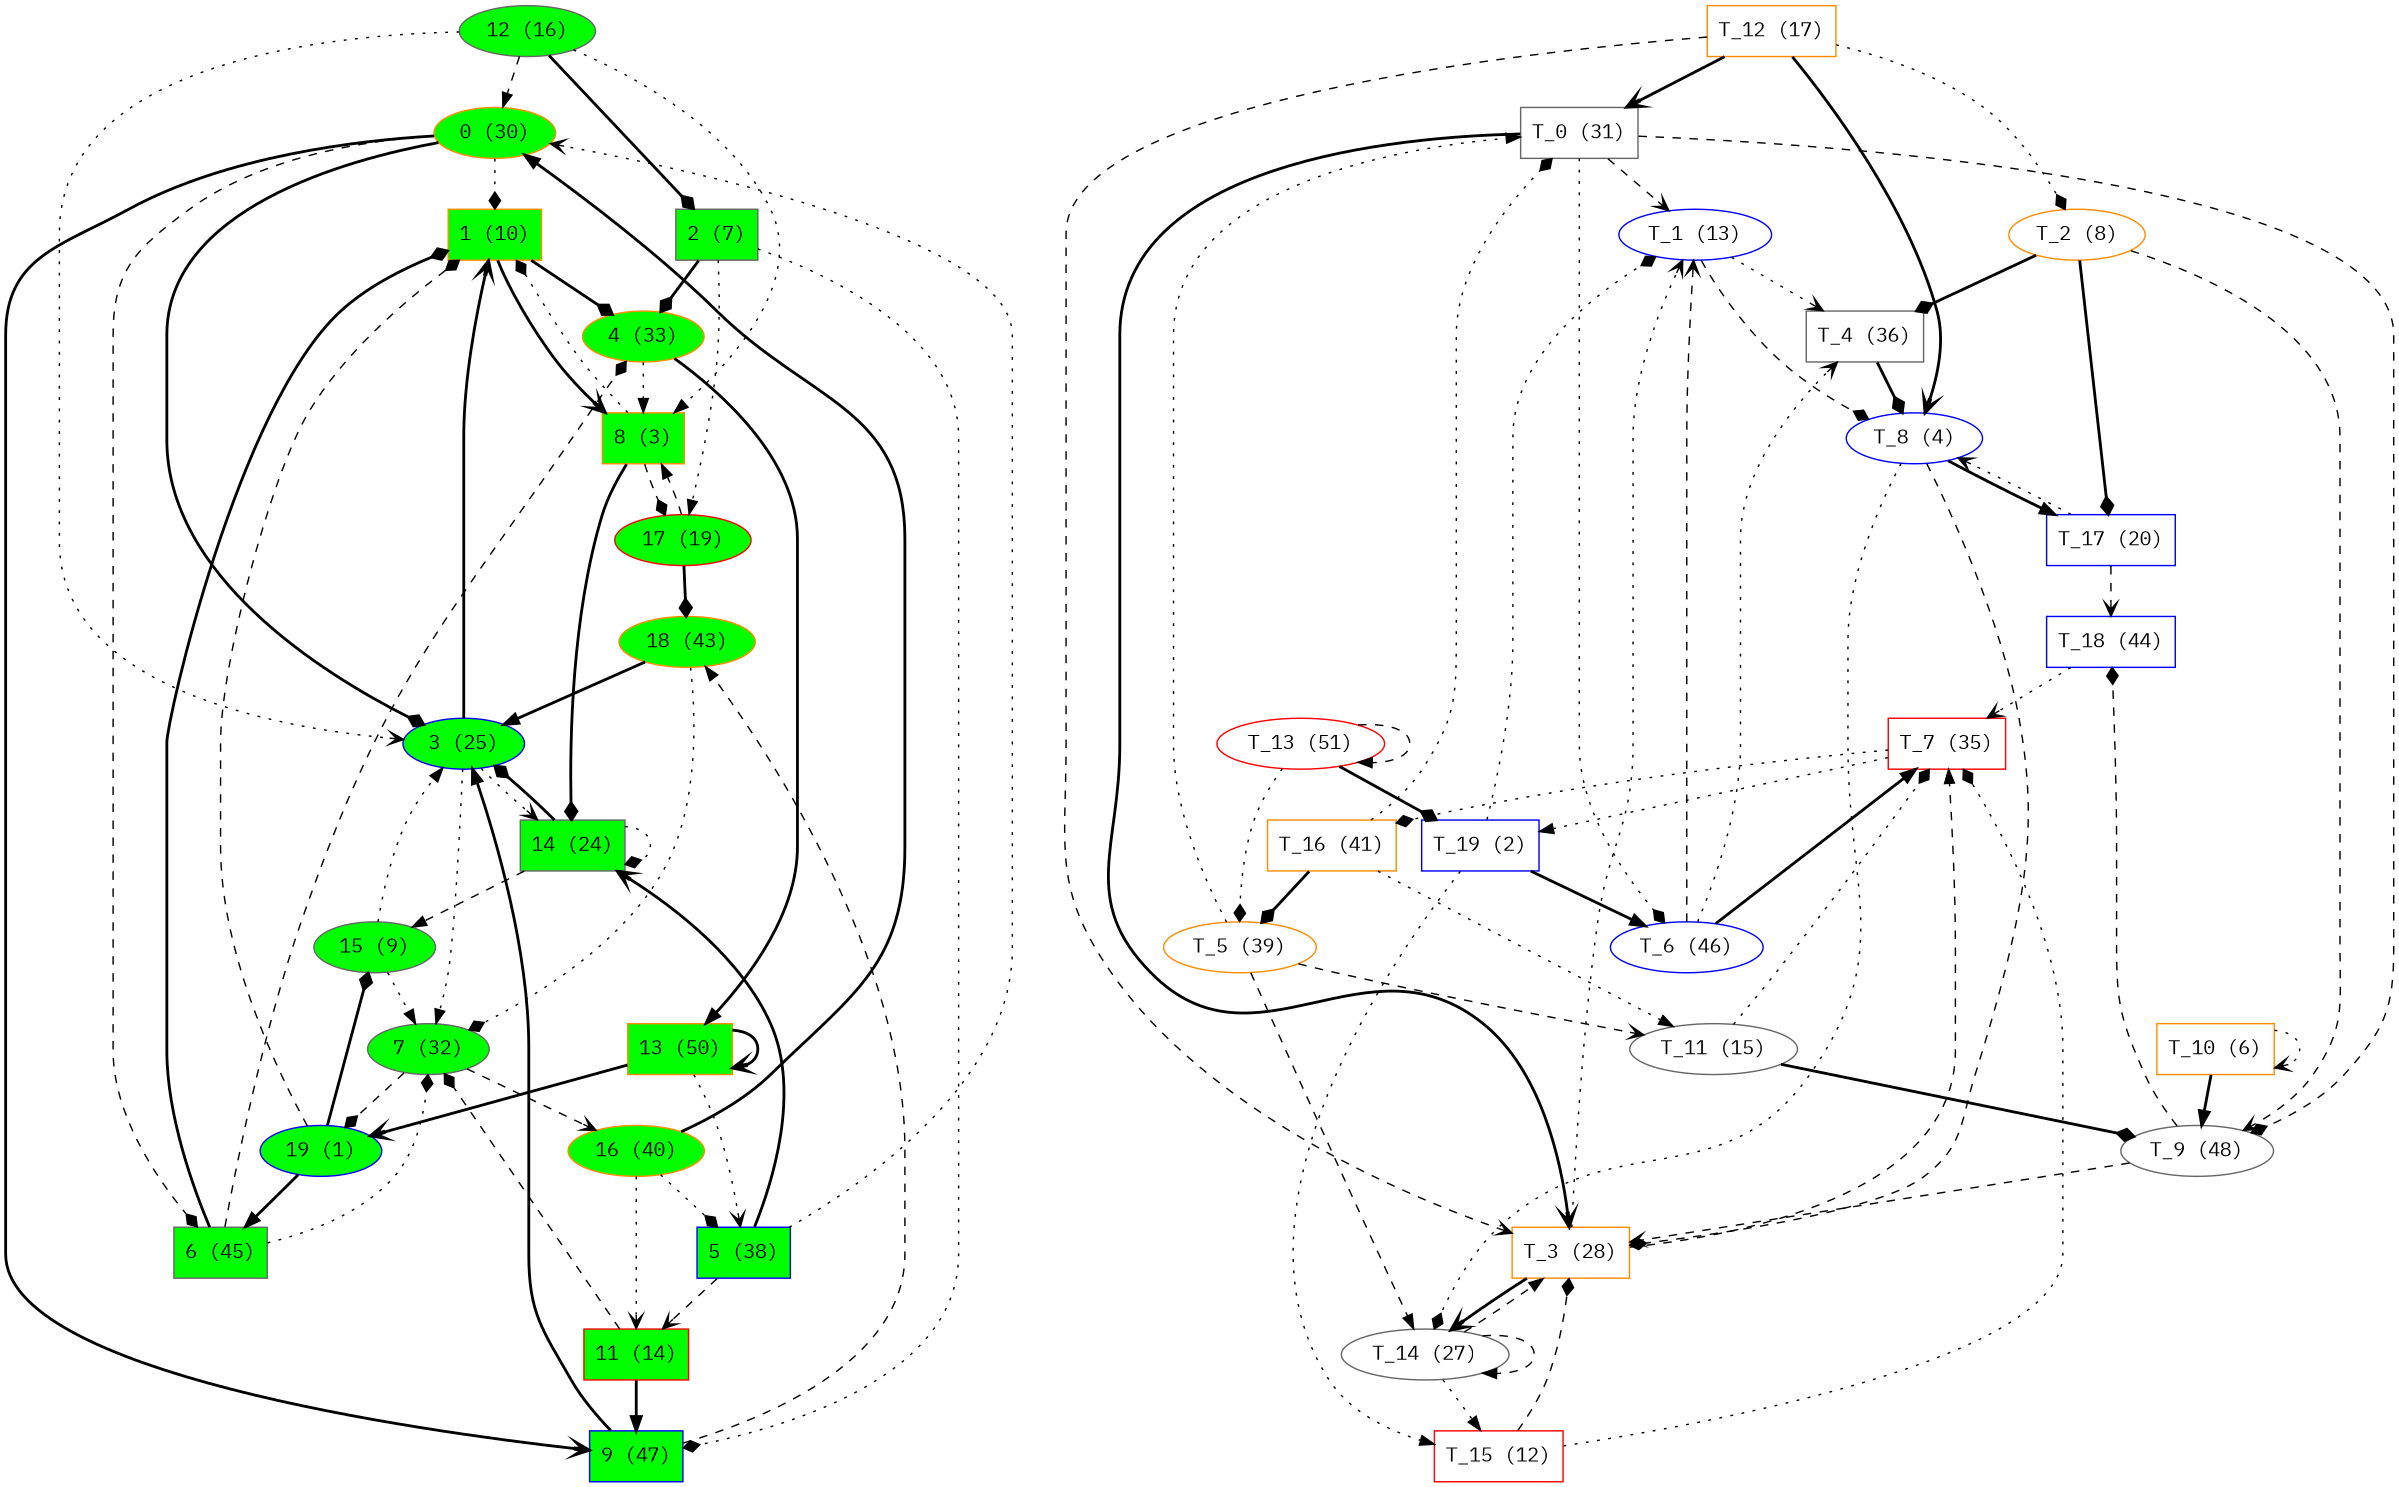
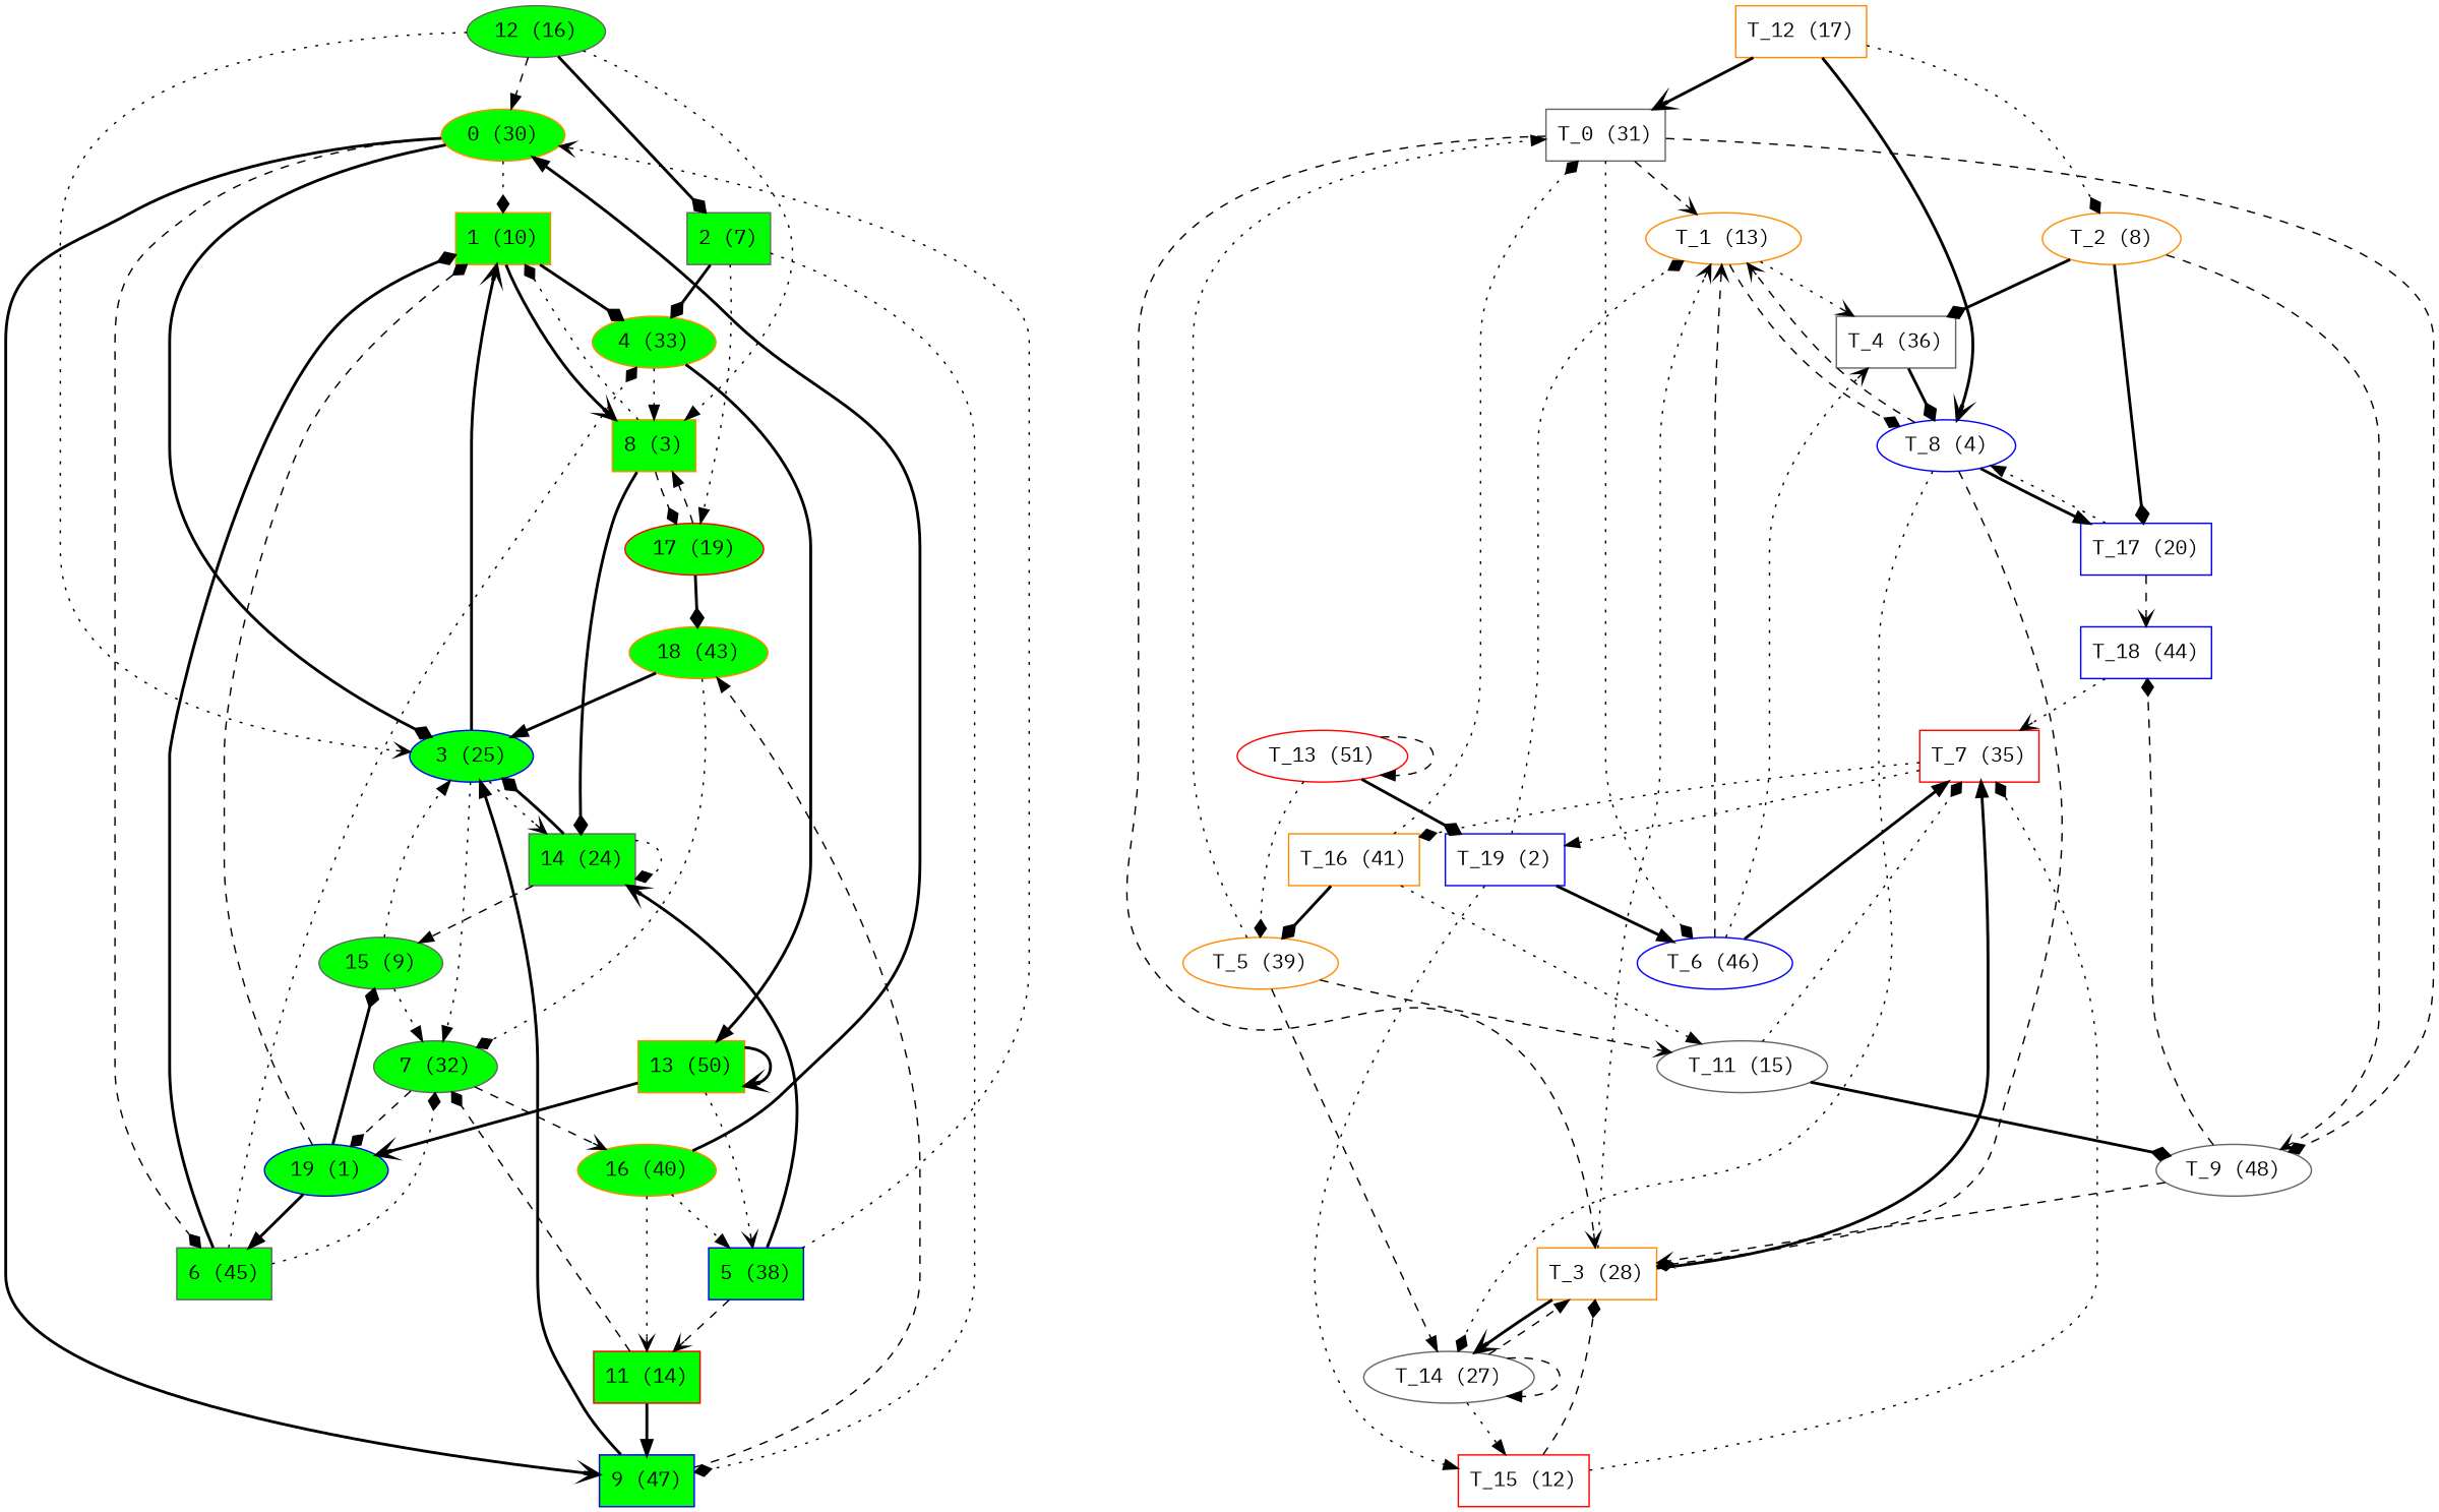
  digraph {
    fontname="IBM Plex Mono"
    node [color=darkorange fontname="IBM Plex Mono" shape=polygon]
    edge [arrowhead=diamond fontname="IBM Plex Mono" style=dotted]
    0 [fillcolor=green label="\N (30)" style=filled shape=""]
    1 [fillcolor=green label="\N (10)" style=filled]
    3 [color=blue fillcolor=green label="\N (25)" style=filled shape=""]
    6 [color=gray40 fillcolor=green label="\N (45)" style=filled]
    9 [color=blue fillcolor=green label="\N (47)" style=filled]
    4 [fillcolor=green label="\N (33)" style=filled shape=""]
    8 [fillcolor=green label="\N (3)" style=filled]
    7 [color=gray40 fillcolor=green label="\N (32)" style=filled shape=""]
    14 [color=gray40 fillcolor=green label="\N (24)" style=filled]
    18 [fillcolor=green label="\N (43)" style=filled shape=""]
    13 [fillcolor=green label="\N (50)" style=filled]
    17 [color=red fillcolor=green label="\N (19)" style=filled shape=""]
    16 [fillcolor=green label="\N (40)" style=filled shape=""]
    19 [color=blue fillcolor=green label="\N (1)" style=filled shape=""]
    15 [color=gray40 fillcolor=green label="\N (9)" style=filled shape=""]
    T_0 [color=gray40 label="\N (31)"]
-   T_1 [color=blue label="\N (13)" shape=""]
+   T_1 [label="\N (13)" shape=""]
    T_3 [label="\N (28)"]
    T_6 [color=blue label="\N (46)" shape=""]
    T_9 [color=gray40 label="\N (48)" shape=""]
    T_4 [color=gray40 label="\N (36)"]
    T_8 [color=blue label="\N (4)" shape=""]
    T_7 [color=red label="\N (35)"]
    T_14 [color=gray40 label="\N (27)" shape=""]
    T_18 [color=blue label="\N (44)"]
    T_17 [color=blue label="\N (20)"]
    T_16 [label="\N (41)"]
    T_19 [color=blue label="\N (2)"]
    T_15 [color=red label="\N (12)"]
    5 [color=blue fillcolor=green label="\N (38)" style=filled]
    T_13 [color=red label="\N (51)" shape=""]
    T_5 [label="\N (39)" shape=""]
    2 [color=gray40 fillcolor=green label="\N (7)" style=filled]
    T_2 [label="\N (8)" shape=""]
    11 [color=red fillcolor=green label="\N (14)" style=filled]
    T_11 [color=gray40 label="\N (15)" shape=""]
-   T_10 [label="\N (6)"]
    12 [color=gray40 fillcolor=green label="\N (16)" style=filled shape=""]
    T_12 [label="\N (17)"]
    0 -> 1
    0 -> 3 [style=bold]
    0 -> 6 [style=dashed]
    0 -> 9 [arrowhead=vee style=bold]
    1 -> 4 [style=bold]
    1 -> 8 [arrowhead=vee style=bold]
    3 -> 1 [arrowhead=vee style=bold]
    3 -> 7 [arrowhead=normal]
    3 -> 14 [arrowhead=vee]
    6 -> 1 [style=bold]
-   6 -> 4 [style=dashed]
+   6 -> 4
    6 -> 7
    9 -> 3 [arrowhead=normal style=bold]
    9 -> 18 [arrowhead=normal style=dashed]
    4 -> 8 [arrowhead=normal]
    4 -> 13 [arrowhead=normal style=bold]
    8 -> 1
    8 -> 14 [style=bold]
    8 -> 17 [style=dashed]
    7 -> 16 [arrowhead=vee style=dashed]
    7 -> 19 [style=dashed]
    14 -> 3 [style=bold]
    14 -> 14
    14 -> 15 [arrowhead=normal style=dashed]
    18 -> 3 [arrowhead=normal style=bold]
    18 -> 7
    13 -> 13 [arrowhead=vee style=bold]
    13 -> 19 [arrowhead=vee style=bold]
    13 -> 5 [arrowhead=vee]
    17 -> 8 [arrowhead=normal style=dashed]
    17 -> 18 [style=bold]
    16 -> 0 [arrowhead=normal style=bold]
-   16 -> 5
+   16 -> 5 [arrowhead=normal]
    16 -> 11 [arrowhead=vee]
    19 -> 1 [style=dashed]
    19 -> 6 [arrowhead=normal style=bold]
    19 -> 15 [style=bold]
    15 -> 3 [arrowhead=normal]
    15 -> 7 [arrowhead=normal]
    T_0 -> T_1 [arrowhead=vee style=dashed]
-   T_0 -> T_3 [arrowhead=vee style=bold]
+   T_0 -> T_3 [arrowhead=vee style=dashed]
    T_0 -> T_6
    T_0 -> T_9 [style=dashed]
    T_1 -> T_4 [arrowhead=vee]
    T_1 -> T_8 [style=dashed]
    T_3 -> T_1 [arrowhead=vee]
-   T_3 -> T_7 [arrowhead=normal style=dashed]
+   T_3 -> T_7 [arrowhead=normal style=bold]
    T_3 -> T_14 [arrowhead=vee style=bold]
    T_6 -> T_1 [arrowhead=vee style=dashed]
    T_6 -> T_4 [arrowhead=vee]
    T_6 -> T_7 [arrowhead=normal style=bold]
    T_9 -> T_3 [arrowhead=vee style=dashed]
    T_9 -> T_18 [style=dashed]
    T_4 -> T_8 [style=bold]
+   T_8 -> T_1 [arrowhead=vee style=dashed]
    T_8 -> T_3 [style=dashed]
    T_8 -> T_14
    T_8 -> T_17 [arrowhead=normal style=bold]
    T_7 -> T_16
    T_7 -> T_19 [arrowhead=normal]
    T_14 -> T_3 [arrowhead=normal style=dashed]
    T_14 -> T_14 [arrowhead=normal style=dashed]
    T_14 -> T_15 [arrowhead=normal]
    T_18 -> T_7 [arrowhead=vee]
-   T_17 -> T_8 [arrowhead=vee]
+   T_17 -> T_8 [arrowhead=normal]
    T_17 -> T_18 [arrowhead=vee style=dashed]
    T_16 -> T_0
    T_16 -> T_5 [style=bold]
    T_16 -> T_11 [arrowhead=normal]
    T_19 -> T_1
    T_19 -> T_6 [arrowhead=normal style=bold]
    T_19 -> T_15 [arrowhead=normal]
    T_15 -> T_3 [style=dashed]
    T_15 -> T_7
    5 -> 0 [arrowhead=vee]
    5 -> 14 [arrowhead=vee style=bold]
    5 -> 11 [arrowhead=vee style=dashed]
    T_13 -> T_19 [style=bold]
    T_13 -> T_13 [arrowhead=normal style=dashed]
    T_13 -> T_5
    T_5 -> T_0 [arrowhead=normal]
    T_5 -> T_14 [arrowhead=normal style=dashed]
    T_5 -> T_11 [arrowhead=vee style=dashed]
    2 -> 9
    2 -> 4 [style=bold]
    2 -> 17 [arrowhead=normal]
    T_2 -> T_9 [arrowhead=vee style=dashed]
    T_2 -> T_4 [style=bold]
    T_2 -> T_17 [style=bold]
    11 -> 9 [arrowhead=normal style=bold]
    11 -> 7 [style=dashed]
    T_11 -> T_9 [style=bold]
    T_11 -> T_7
-   T_10 -> T_9 [arrowhead=normal style=bold]
-   T_10 -> T_10 [arrowhead=vee]
    12 -> 0 [arrowhead=normal style=dashed]
    12 -> 3 [arrowhead=vee]
    12 -> 8 [arrowhead=normal]
    12 -> 2 [style=bold]
    T_12 -> T_0 [arrowhead=vee style=bold]
-   T_12 -> T_3 [arrowhead=vee style=dashed]
    T_12 -> T_8 [arrowhead=vee style=bold]
    T_12 -> T_2
  }
